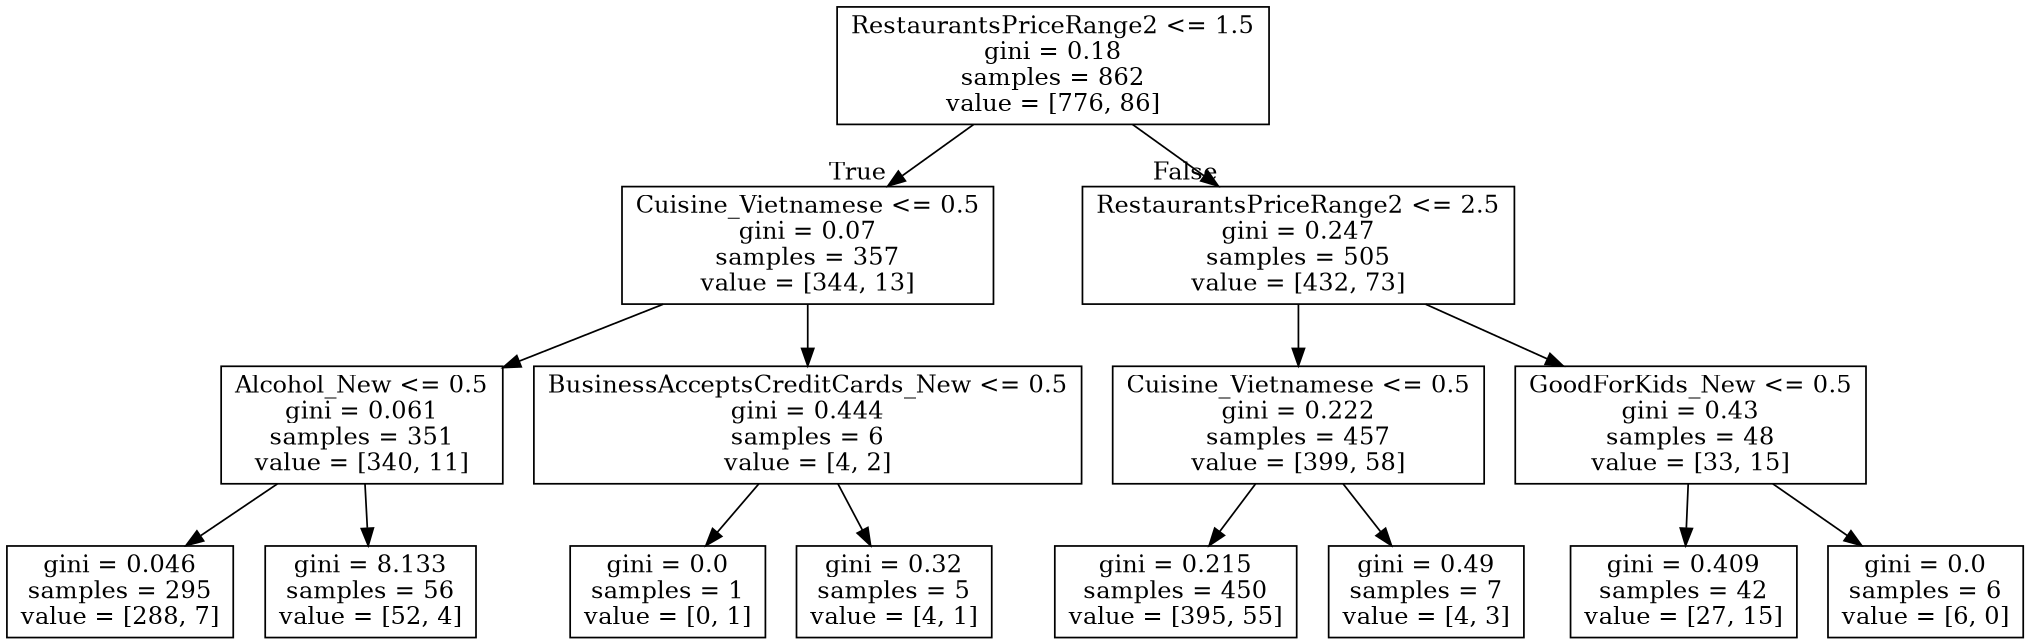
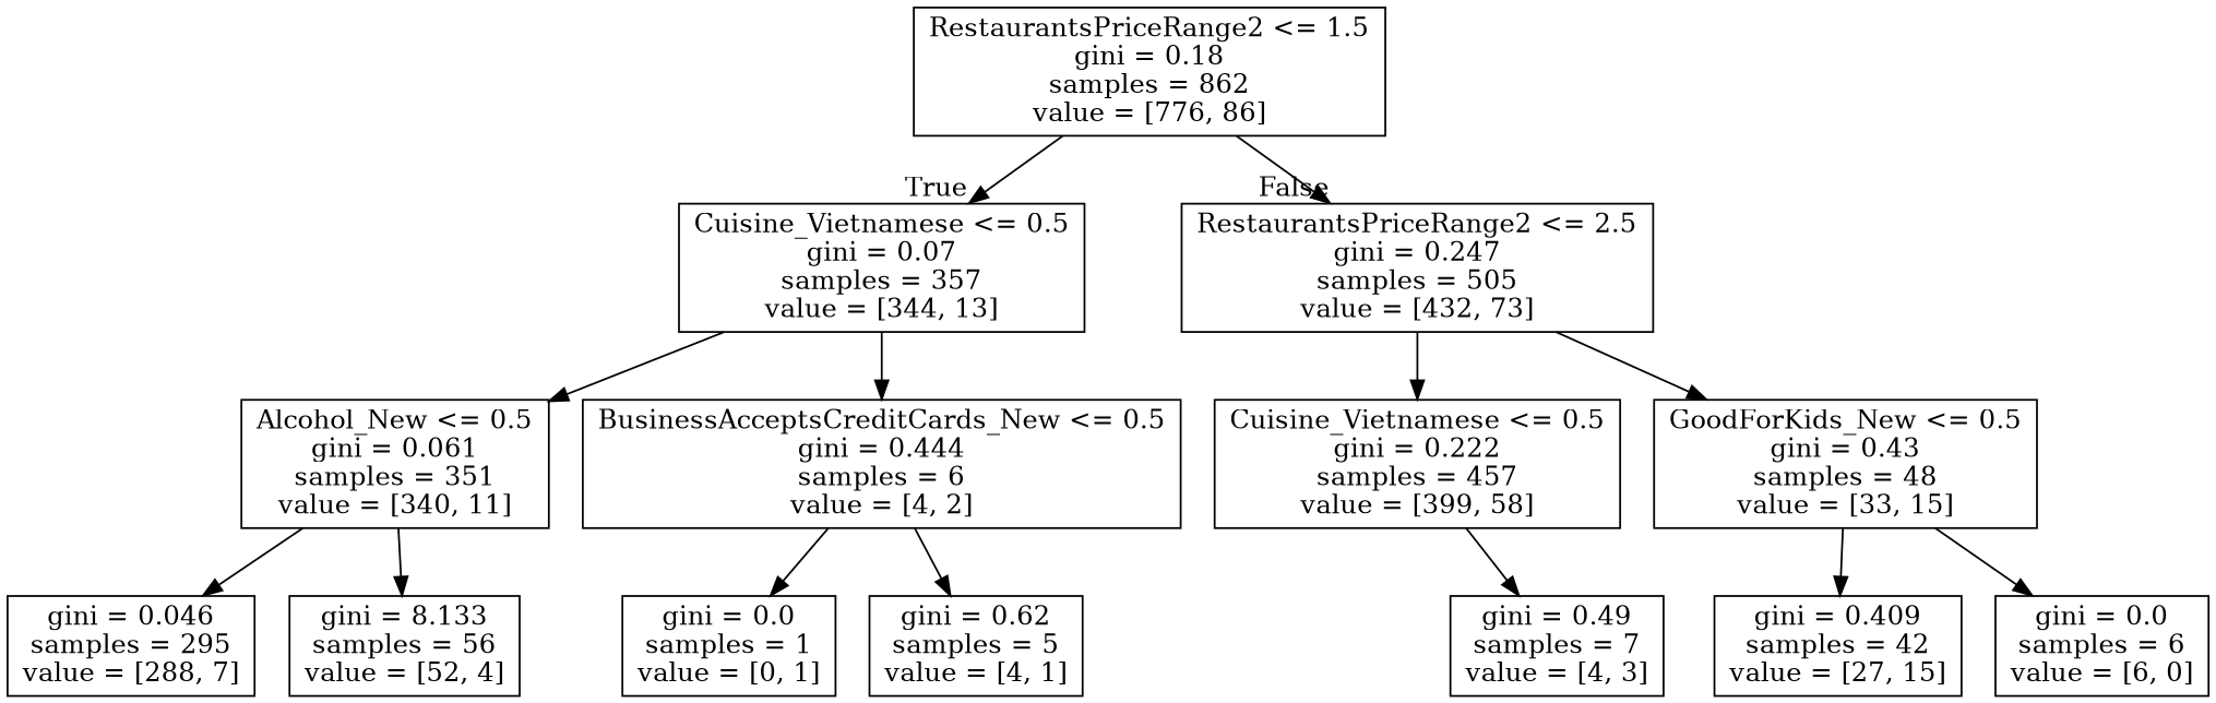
  digraph {
    node [shape=box]
    n1 [label="RestaurantsPriceRange2 <= 1.5\ngini = 0.18\nsamples = 862\nvalue = [776, 86]"]
    n2 [label="Cuisine_Vietnamese <= 0.5\ngini = 0.07\nsamples = 357\nvalue = [344, 13]"]
    n3 [label="RestaurantsPriceRange2 <= 2.5\ngini = 0.247\nsamples = 505\nvalue = [432, 73]"]
    n4 [label="Alcohol_New <= 0.5\ngini = 0.061\nsamples = 351\nvalue = [340, 11]"]
    n5 [label="BusinessAcceptsCreditCards_New <= 0.5\ngini = 0.444\nsamples = 6\nvalue = [4, 2]"]
    n6 [label="Cuisine_Vietnamese <= 0.5\ngini = 0.222\nsamples = 457\nvalue = [399, 58]"]
    n7 [label="GoodForKids_New <= 0.5\ngini = 0.43\nsamples = 48\nvalue = [33, 15]"]
    n8 [label="gini = 0.046\nsamples = 295\nvalue = [288, 7]"]
    n9 [label="gini = 8.133\nsamples = 56\nvalue = [52, 4]"]
    n10 [label="gini = 0.0\nsamples = 1\nvalue = [0, 1]"]
-   n11 [label="gini = 0.32\nsamples = 5\nvalue = [4, 1]"]
-   n12 [label="gini = 0.215\nsamples = 450\nvalue = [395, 55]"]
+   n11 [label="gini = 0.62\nsamples = 5\nvalue = [4, 1]"]
    n13 [label="gini = 0.49\nsamples = 7\nvalue = [4, 3]"]
    n14 [label="gini = 0.409\nsamples = 42\nvalue = [27, 15]"]
    n15 [label="gini = 0.0\nsamples = 6\nvalue = [6, 0]"]
    n1 -> n2 [headlabel=True labelangle=45 labeldistance=2.5]
    n1 -> n3 [headlabel=False labelangle=-45 labeldistance=2.5]
    n2 -> n4
    n2 -> n5
    n3 -> n6
    n3 -> n7
    n4 -> n8
    n4 -> n9
    n5 -> n10
    n5 -> n11
-   n6 -> n12
    n6 -> n13
    n7 -> n14
    n7 -> n15
  }
